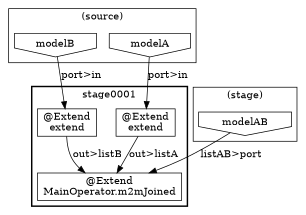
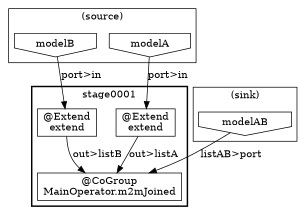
  digraph {
    node [shape=invhouse]
    n1 [label=modelB]
    n2 [label=modelA]
    n3 [label=modelAB]
-   n4 [label="@Extend\nMainOperator.m2mJoined" shape=box]
+   n4 [label="@CoGroup\nMainOperator.m2mJoined" shape=box]
    n5 [label="@Extend\nextend" shape=box]
    n6 [label="@Extend\nextend" shape=box]
    subgraph cluster_1 {
      label="(source)"
      n1
      n2
    }
    subgraph cluster_2 {
-     label="(stage)"
+     label="(sink)"
      n3
    }
    subgraph cluster_3 {
      label=stage0001
      style=bold
      n4
      n5
      n6
    }
    n1 -> n5 [label="port>in"]
    n2 -> n6 [label="port>in"]
    n3 -> n4 [label="listAB>port"]
    n5 -> n4 [label="out>listB"]
    n6 -> n4 [label="out>listA"]
  }
